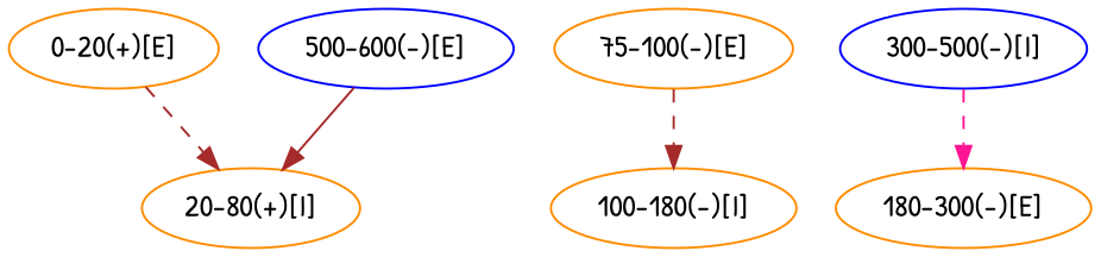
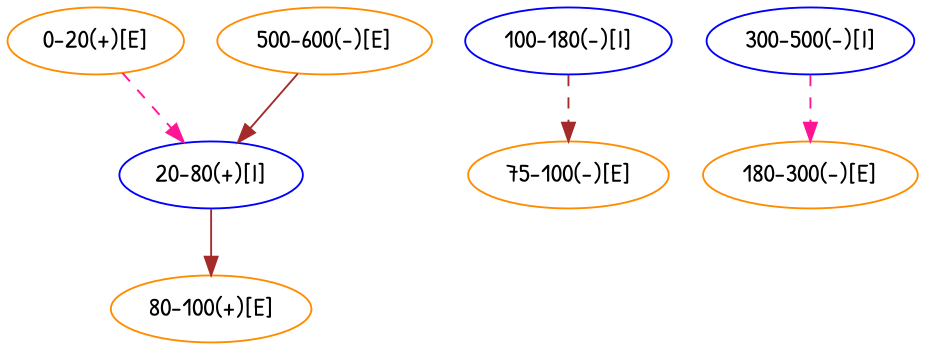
  strict digraph {
    fontname="Patrick Hand"
    node [color=darkorange fontname="Patrick Hand"]
    edge [color=brown fontname="Patrick Hand" style=dashed]
    "0-20(+)[E]" [ids="G1.1.1"]
-   "20-80(+)[I]" [ids="G1.1"]
+   "20-80(+)[I]" [color=blue ids="G1.1"]
+   "80-100(+)[E]" [ids="G1.1.2"]
    "75-100(-)[E]" [ids="G2.1.1"]
-   "100-180(-)[I]" [ids="G2.1"]
+   "100-180(-)[I]" [color=blue ids="G2.1"]
    "180-300(-)[E]" [ids="G2.1.2,G3.1.1,G4.1.1"]
    "300-500(-)[I]" [color=blue ids="G4.1"]
-   "500-600(-)[E]" [color=blue ids="G4.1.2"]
-   "0-20(+)[E]" -> "20-80(+)[I]"
-   "75-100(-)[E]" -> "100-180(-)[I]"
+   "500-600(-)[E]" [ids="G4.1.2"]
+   "0-20(+)[E]" -> "20-80(+)[I]" [color=deeppink]
+   "20-80(+)[I]" -> "80-100(+)[E]" [style=solid]
+   "100-180(-)[I]" -> "75-100(-)[E]"
    "300-500(-)[I]" -> "180-300(-)[E]" [color=deeppink]
    "500-600(-)[E]" -> "20-80(+)[I]" [style=solid]
  }
